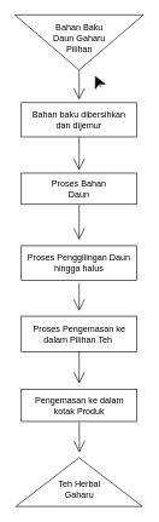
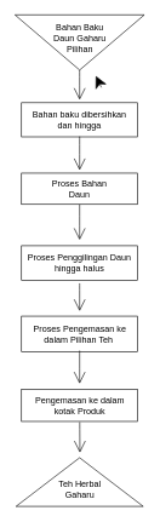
  <mxCell id="0" />
  <mxCell id="1" parent="0" />
  <mxCell id="2" value="" style="endArrow=classic;html=1;rounded=0;startSize=14;endSize=14;sourcePerimeterSpacing=8;targetPerimeterSpacing=8;curved=1;" parent="1" target="4" edge="1"><mxGeometry width="50" height="50" relative="1" as="geometry"><mxPoint x="139" y="120" as="sourcePoint" /><mxPoint x="189" y="70" as="targetPoint" /></mxGeometry></mxCell>
  <mxCell id="3" style="edgeStyle=none;curved=1;rounded=0;orthogonalLoop=1;jettySize=auto;html=1;endArrow=open;startSize=14;endSize=14;sourcePerimeterSpacing=8;targetPerimeterSpacing=8;exitX=0;exitY=0;exitDx=89;exitDy=0;exitPerimeter=0;" parent="1" source="4" edge="1"><mxGeometry relative="1" as="geometry"><mxPoint x="109" y="137" as="targetPoint" /></mxGeometry></mxCell>
  <mxCell id="4" value="" style="verticalLabelPosition=bottom;verticalAlign=top;html=1;shape=mxgraph.basic.acute_triangle;dx=0.5;hachureGap=4;rotation=-180;" parent="1" vertex="1"><mxGeometry x="20" y="20" width="178" height="76" as="geometry" /></mxCell>
  <mxCell id="5" value="Bahan Baku&lt;br&gt;Daun Gaharu Pilihan" style="text;strokeColor=none;fillColor=none;html=1;align=center;verticalAlign=middle;whiteSpace=wrap;rounded=0;hachureGap=4;" parent="1" vertex="1"><mxGeometry x="56.5" y="26" width="105" height="51" as="geometry" /></mxCell>
  <mxCell id="6" value="" style="rounded=0;whiteSpace=wrap;html=1;hachureGap=4;" parent="1" vertex="1"><mxGeometry x="29" y="141" width="160" height="47" as="geometry" /></mxCell>
  <mxCell id="7" style="edgeStyle=none;curved=1;rounded=0;orthogonalLoop=1;jettySize=auto;html=1;endArrow=open;startSize=14;endSize=14;sourcePerimeterSpacing=8;targetPerimeterSpacing=8;" parent="1" source="8" edge="1"><mxGeometry relative="1" as="geometry"><mxPoint x="109" y="234" as="targetPoint" /></mxGeometry></mxCell>
- <mxCell id="8" value="Bahan baku dibersihkan dan dijemur" style="text;strokeColor=none;fillColor=none;html=1;align=center;verticalAlign=middle;whiteSpace=wrap;rounded=0;hachureGap=4;" parent="1" vertex="1"><mxGeometry x="41" y="149.5" width="136" height="30" as="geometry" /></mxCell>
+ <mxCell id="8" value="Bahan baku dibersihkan dan hingga" style="text;strokeColor=none;fillColor=none;html=1;align=center;verticalAlign=middle;whiteSpace=wrap;rounded=0;hachureGap=4;" parent="1" vertex="1"><mxGeometry x="41" y="149.5" width="136" height="30" as="geometry" /></mxCell>
  <mxCell id="9" style="edgeStyle=none;curved=1;rounded=0;orthogonalLoop=1;jettySize=auto;html=1;endArrow=open;startSize=14;endSize=14;sourcePerimeterSpacing=8;targetPerimeterSpacing=8;exitX=0.5;exitY=1;exitDx=0;exitDy=0;" parent="1" source="10" target="12" edge="1"><mxGeometry relative="1" as="geometry"><Array as="points"><mxPoint x="109" y="318" /></Array></mxGeometry></mxCell>
  <mxCell id="10" value="" style="rounded=0;whiteSpace=wrap;html=1;hachureGap=4;" parent="1" vertex="1"><mxGeometry x="29" y="238" width="160" height="43" as="geometry" /></mxCell>
  <mxCell id="11" value="Proses Bahan Daun" style="text;strokeColor=none;fillColor=none;html=1;align=center;verticalAlign=middle;whiteSpace=wrap;rounded=0;hachureGap=4;" parent="1" vertex="1"><mxGeometry x="65" y="244.5" width="88" height="30" as="geometry" /></mxCell>
  <mxCell id="12" value="" style="rounded=0;whiteSpace=wrap;html=1;hachureGap=4;" parent="1" vertex="1"><mxGeometry x="29" y="338" width="160" height="48" as="geometry" /></mxCell>
  <mxCell id="13" style="edgeStyle=none;curved=1;rounded=0;orthogonalLoop=1;jettySize=auto;html=1;fontFamily=Helvetica;fontSize=12;fontColor=default;endArrow=open;startSize=14;endSize=14;sourcePerimeterSpacing=8;targetPerimeterSpacing=8;" parent="1" source="14" edge="1"><mxGeometry relative="1" as="geometry"><mxPoint x="109" y="428" as="targetPoint" /></mxGeometry></mxCell>
  <mxCell id="14" value="Proses Penggilingan Daun hingga halus" style="text;strokeColor=none;fillColor=none;html=1;align=center;verticalAlign=middle;whiteSpace=wrap;rounded=0;hachureGap=4;" parent="1" vertex="1"><mxGeometry x="30" y="342.25" width="158" height="39.5" as="geometry" /></mxCell>
  <mxCell id="15" value="" style="rounded=0;whiteSpace=wrap;html=1;fontFamily=Helvetica;fontSize=12;fontColor=default;" parent="1" vertex="1"><mxGeometry x="29" y="435" width="160" height="49" as="geometry" /></mxCell>
  <mxCell id="16" style="edgeStyle=none;curved=1;rounded=0;orthogonalLoop=1;jettySize=auto;html=1;fontFamily=Helvetica;fontSize=12;fontColor=default;endArrow=open;startSize=14;endSize=14;sourcePerimeterSpacing=8;targetPerimeterSpacing=8;" parent="1" source="17" target="18" edge="1"><mxGeometry relative="1" as="geometry"><mxPoint x="109" y="530" as="targetPoint" /></mxGeometry></mxCell>
  <mxCell id="17" value="Proses Pengemasan ke dalam Pilihan Teh&amp;nbsp;" style="text;strokeColor=none;fillColor=none;html=1;align=center;verticalAlign=middle;whiteSpace=wrap;rounded=0;fontFamily=Helvetica;fontSize=12;fontColor=default;" parent="1" vertex="1"><mxGeometry x="36.5" y="444.5" width="145" height="30" as="geometry" /></mxCell>
  <mxCell id="18" value="" style="rounded=0;whiteSpace=wrap;html=1;fontFamily=Helvetica;fontSize=12;fontColor=default;" parent="1" vertex="1"><mxGeometry x="29" y="536" width="160" height="44" as="geometry" /></mxCell>
  <mxCell id="19" style="edgeStyle=none;curved=1;rounded=0;orthogonalLoop=1;jettySize=auto;html=1;fontFamily=Helvetica;fontSize=12;fontColor=default;endArrow=open;startSize=14;endSize=14;sourcePerimeterSpacing=8;targetPerimeterSpacing=8;" parent="1" source="20" edge="1"><mxGeometry relative="1" as="geometry"><mxPoint x="109.417" y="623" as="targetPoint" /></mxGeometry></mxCell>
  <mxCell id="20" value="Pengemasan ke dalam kotak Produk" style="text;strokeColor=none;fillColor=none;html=1;align=center;verticalAlign=middle;whiteSpace=wrap;rounded=0;fontFamily=Helvetica;fontSize=12;fontColor=default;" parent="1" vertex="1"><mxGeometry x="43.5" y="543" width="131" height="30" as="geometry" /></mxCell>
  <mxCell id="21" value="" style="verticalLabelPosition=bottom;verticalAlign=top;html=1;shape=mxgraph.basic.acute_triangle;dx=0.5;fontFamily=Helvetica;fontSize=12;fontColor=default;" parent="1" vertex="1"><mxGeometry x="21.5" y="630" width="175" height="67" as="geometry" /></mxCell>
  <mxCell id="22" value="Teh Herbal&lt;br&gt;Gaharu" style="text;strokeColor=none;fillColor=none;html=1;align=center;verticalAlign=middle;whiteSpace=wrap;rounded=0;fontFamily=Helvetica;fontSize=12;fontColor=default;" parent="1" vertex="1"><mxGeometry x="54.75" y="656" width="108.5" height="36" as="geometry" /></mxCell>
